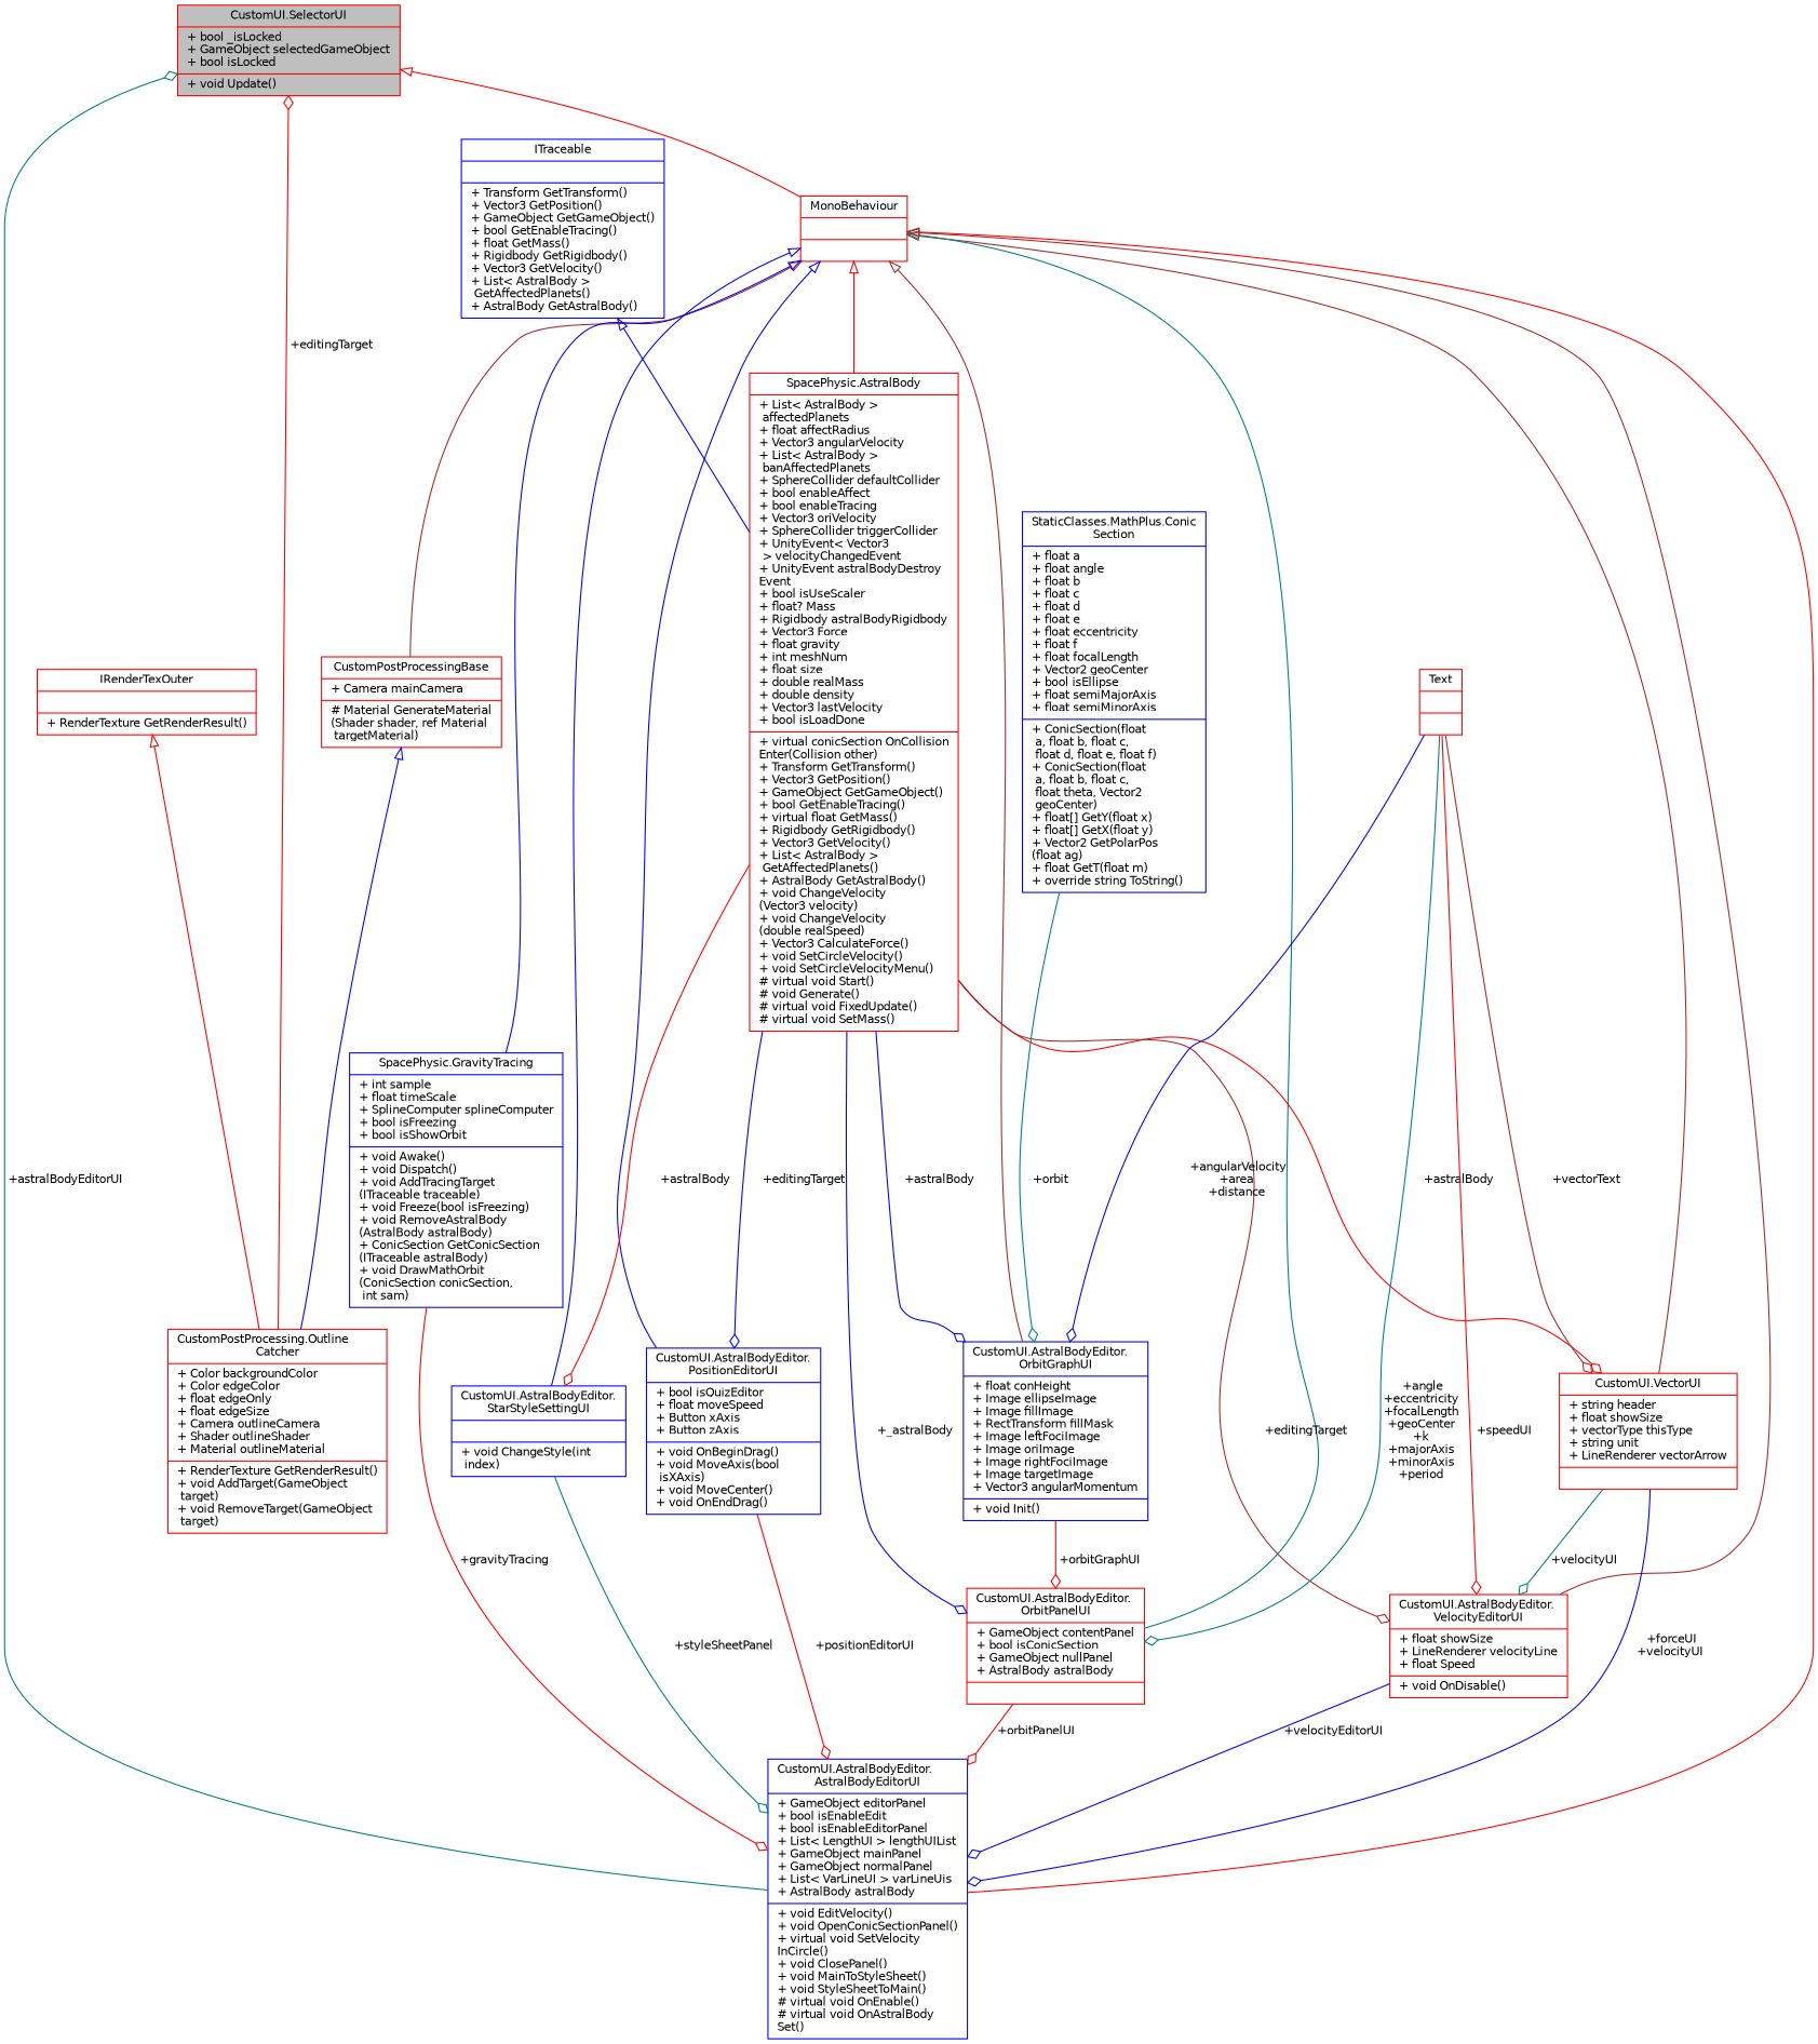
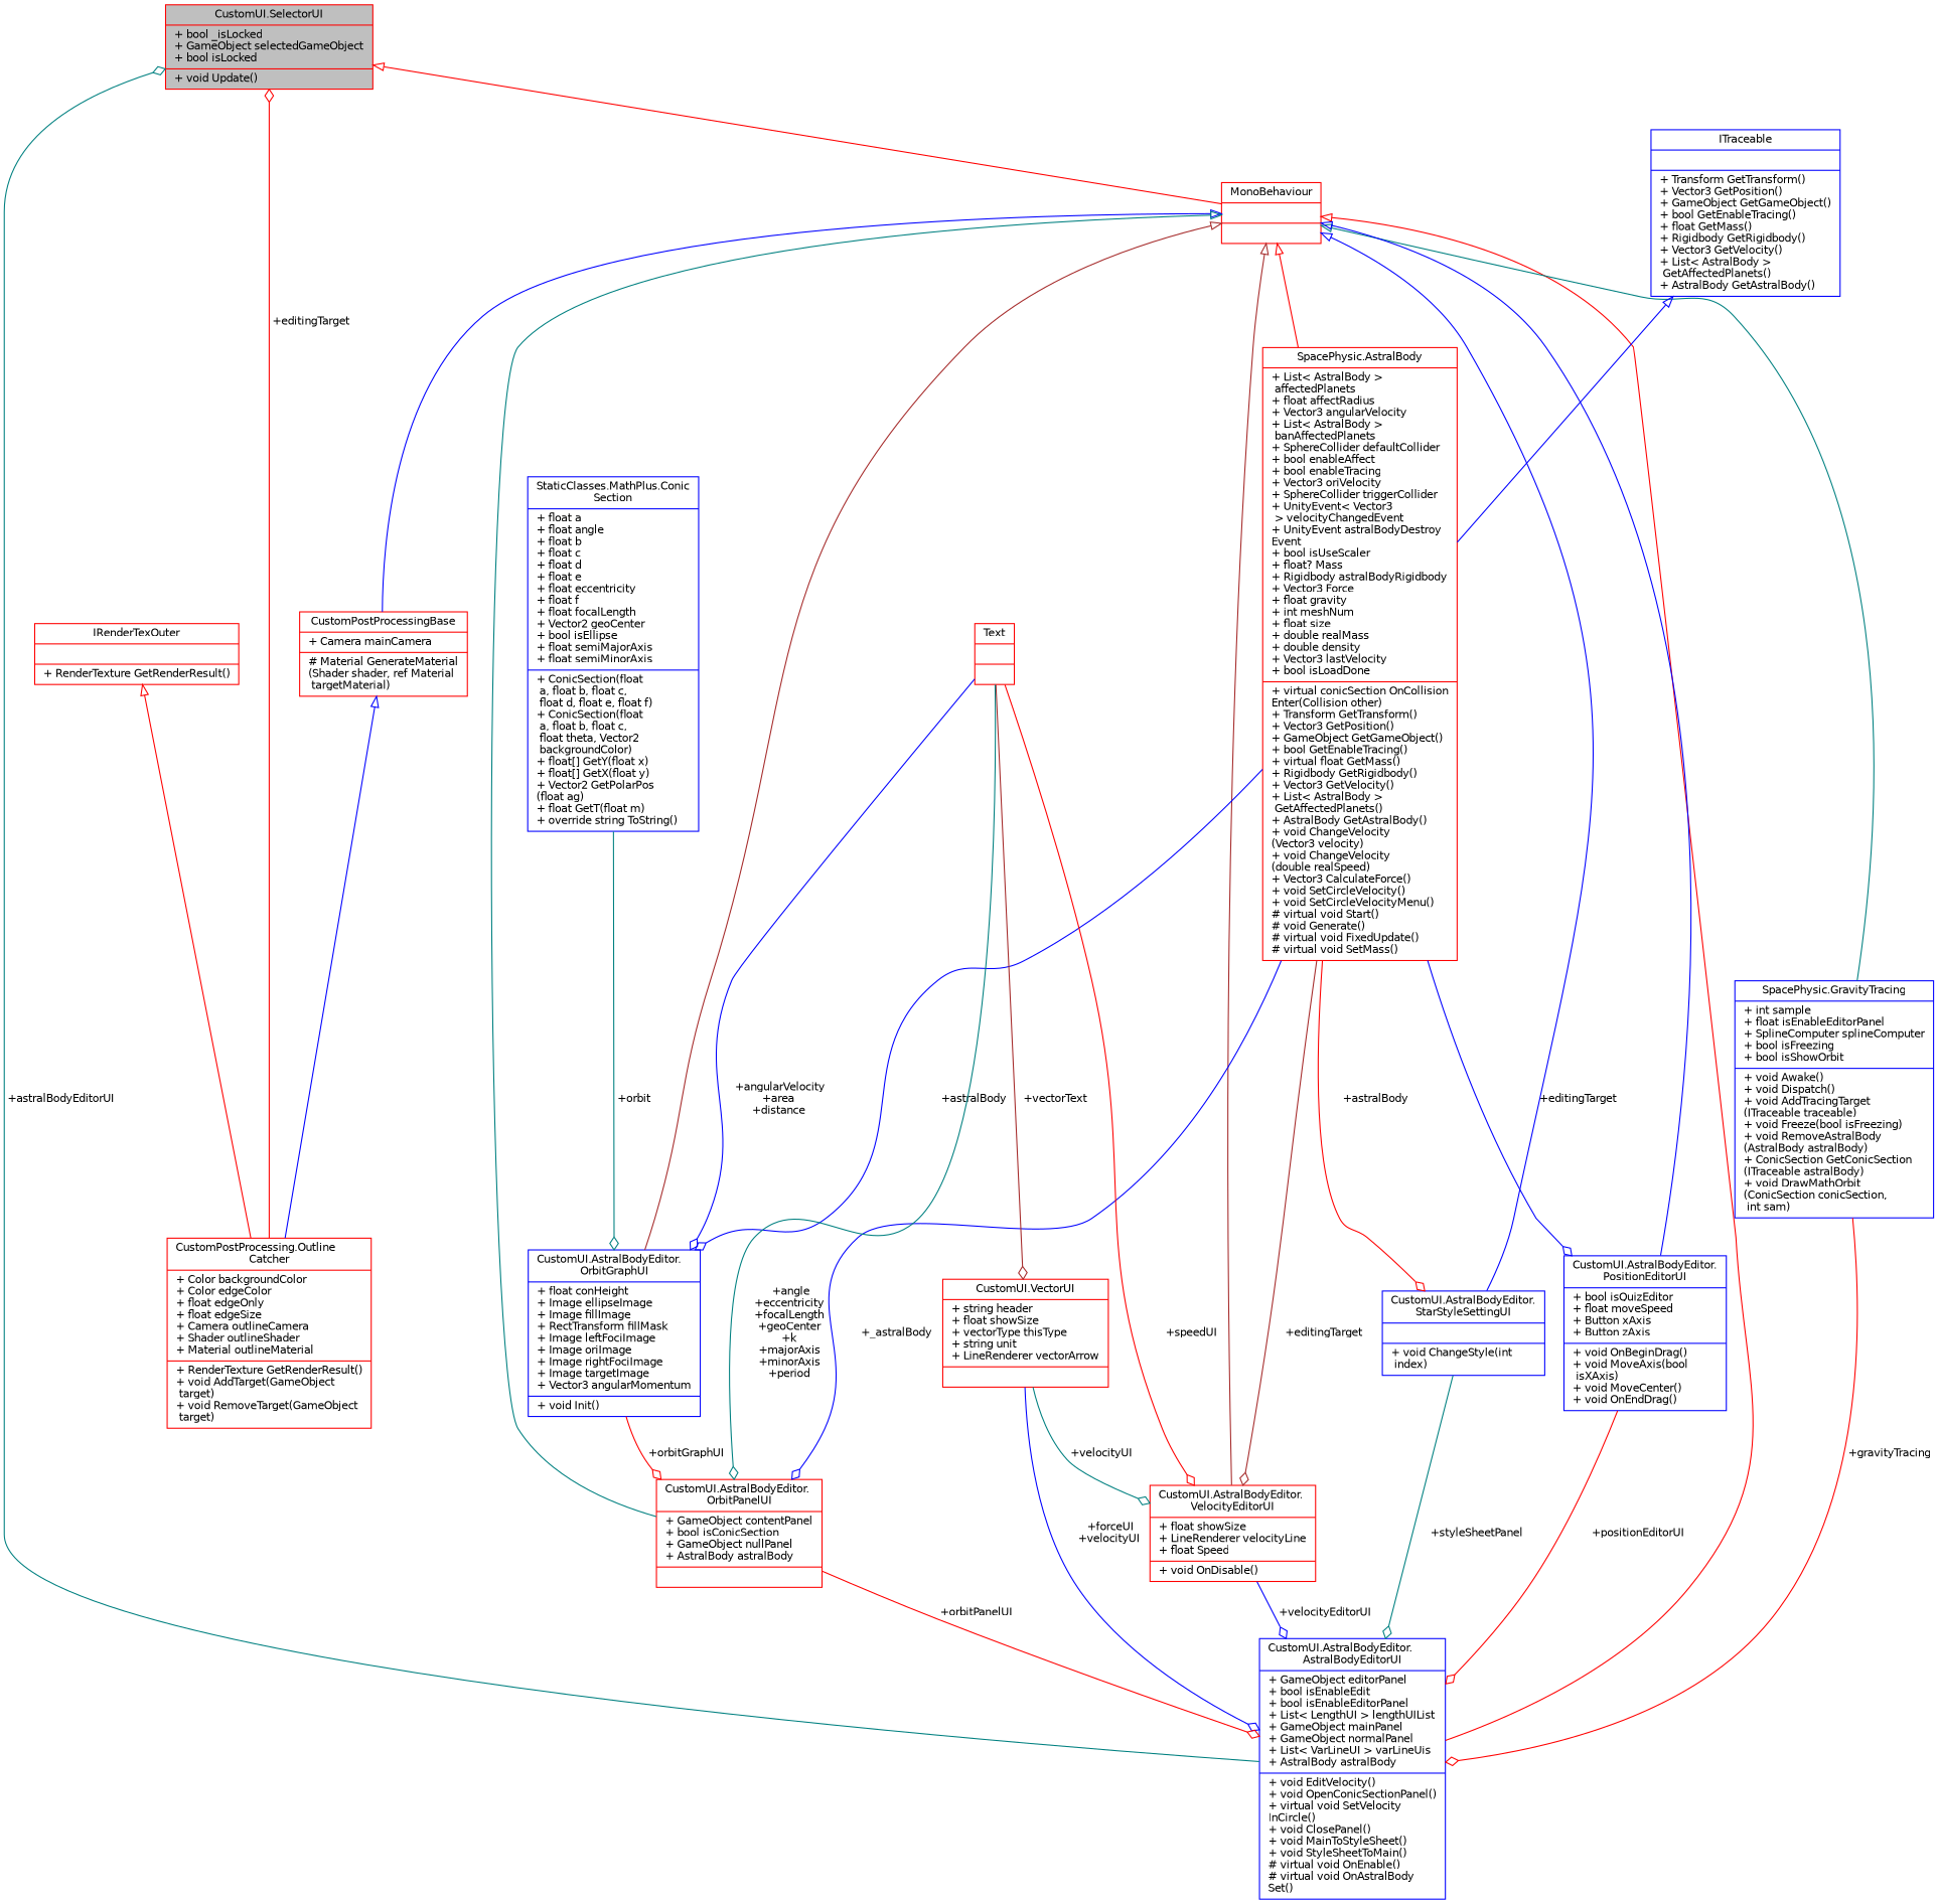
  digraph {
    node [color=red fillcolor=white fontname=Helvetica fontsize=10 shape=record style=filled]
    edge [color=red fontname=Helvetica fontsize=10 labelfontname=Helvetica labelfontsize=10 style=solid arrowhead=odiamond]
    n1 [fillcolor=grey75 fontcolor=black height=0.2 label="{CustomUI.SelectorUI\n|+ bool _isLocked\l+ GameObject selectedGameObject\l+ bool isLocked\l|+ void Update()\l}" width=0.4]
    n2 [height=0.2 label="{MonoBehaviour\n||}" width=0.4]
    n3 [height=0.2 label="{CustomPostProcessingBase\n|+ Camera mainCamera\l|# Material GenerateMaterial\l(Shader shader, ref Material\l targetMaterial)\l}" width=0.4]
    n4 [color=blue height=0.2 label="{CustomUI.AstralBodyEditor.\lAstralBodyEditorUI\n|+ GameObject editorPanel\l+ bool isEnableEdit\l+ bool isEnableEditorPanel\l+ List\< LengthUI \> lengthUIList\l+ GameObject mainPanel\l+ GameObject normalPanel\l+ List\< VarLineUI \> varLineUis\l+ AstralBody astralBody\l|+ void EditVelocity()\l+ void OpenConicSectionPanel()\l+ virtual void SetVelocity\lInCircle()\l+ void ClosePanel()\l+ void MainToStyleSheet()\l+ void StyleSheetToMain()\l# virtual void OnEnable()\l# virtual void OnAstralBody\lSet()\l}" width=0.4]
    n5 [height=0.2 label="{CustomUI.VectorUI\n|+ string header\l+ float showSize\l+ vectorType thisType\l+ string unit\l+ LineRenderer vectorArrow\l|}" width=0.4]
    n6 [height=0.2 label="{SpacePhysic.AstralBody\n|+ List\< AstralBody \>\l affectedPlanets\l+ float affectRadius\l+ Vector3 angularVelocity\l+ List\< AstralBody \>\l banAffectedPlanets\l+ SphereCollider defaultCollider\l+ bool enableAffect\l+ bool enableTracing\l+ Vector3 oriVelocity\l+ SphereCollider triggerCollider\l+ UnityEvent\< Vector3\l \> velocityChangedEvent\l+ UnityEvent astralBodyDestroy\lEvent\l+ bool isUseScaler\l+ float? Mass\l+ Rigidbody astralBodyRigidbody\l+ Vector3 Force\l+ float gravity\l+ int meshNum\l+ float size\l+ double realMass\l+ double density\l+ Vector3 lastVelocity\l+ bool isLoadDone\l|+ virtual conicSection OnCollision\lEnter(Collision other)\l+ Transform GetTransform()\l+ Vector3 GetPosition()\l+ GameObject GetGameObject()\l+ bool GetEnableTracing()\l+ virtual float GetMass()\l+ Rigidbody GetRigidbody()\l+ Vector3 GetVelocity()\l+ List\< AstralBody \>\l GetAffectedPlanets()\l+ AstralBody GetAstralBody()\l+ void ChangeVelocity\l(Vector3 velocity)\l+ void ChangeVelocity\l(double realSpeed)\l+ Vector3 CalculateForce()\l+ void SetCircleVelocity()\l+ void SetCircleVelocityMenu()\l# virtual void Start()\l# void Generate()\l# virtual void FixedUpdate()\l# virtual void SetMass()\l}" width=0.4]
-   n7 [color=blue height=0.2 label="{SpacePhysic.GravityTracing\n|+ int sample\l+ float timeScale\l+ SplineComputer splineComputer\l+ bool isFreezing\l+ bool isShowOrbit\l|+ void Awake()\l+ void Dispatch()\l+ void AddTracingTarget\l(ITraceable traceable)\l+ void Freeze(bool isFreezing)\l+ void RemoveAstralBody\l(AstralBody astralBody)\l+ ConicSection GetConicSection\l(ITraceable astralBody)\l+ void DrawMathOrbit\l(ConicSection conicSection,\l int sam)\l}" width=0.4]
+   n7 [color=blue height=0.2 label="{SpacePhysic.GravityTracing\n|+ int sample\l+ float isEnableEditorPanel\l+ SplineComputer splineComputer\l+ bool isFreezing\l+ bool isShowOrbit\l|+ void Awake()\l+ void Dispatch()\l+ void AddTracingTarget\l(ITraceable traceable)\l+ void Freeze(bool isFreezing)\l+ void RemoveAstralBody\l(AstralBody astralBody)\l+ ConicSection GetConicSection\l(ITraceable astralBody)\l+ void DrawMathOrbit\l(ConicSection conicSection,\l int sam)\l}" width=0.4]
    n8 [height=0.2 label="{CustomUI.AstralBodyEditor.\lOrbitPanelUI\n|+ GameObject contentPanel\l+ bool isConicSection\l+ GameObject nullPanel\l+ AstralBody astralBody\l|}" width=0.4]
    n9 [color=blue height=0.2 label="{CustomUI.AstralBodyEditor.\lOrbitGraphUI\n|+ float conHeight\l+ Image ellipseImage\l+ Image fillImage\l+ RectTransform fillMask\l+ Image leftFociImage\l+ Image oriImage\l+ Image rightFociImage\l+ Image targetImage\l+ Vector3 angularMomentum\l|+ void Init()\l}" width=0.4]
    n10 [color=blue height=0.2 label="{CustomUI.AstralBodyEditor.\lStarStyleSettingUI\n||+ void ChangeStyle(int\l index)\l}" width=0.4]
    n11 [height=0.2 label="{CustomUI.AstralBodyEditor.\lVelocityEditorUI\n|+ float showSize\l+ LineRenderer velocityLine\l+ float Speed\l|+ void OnDisable()\l}" width=0.4]
    n12 [color=blue height=0.2 label="{CustomUI.AstralBodyEditor.\lPositionEditorUI\n|+ bool isQuizEditor\l+ float moveSpeed\l+ Button xAxis\l+ Button zAxis\l|+ void OnBeginDrag()\l+ void MoveAxis(bool\l isXAxis)\l+ void MoveCenter()\l+ void OnEndDrag()\l}" width=0.4]
    n13 [height=0.2 label="{CustomPostProcessing.Outline\lCatcher\n|+ Color backgroundColor\l+ Color edgeColor\l+ float edgeOnly\l+ float edgeSize\l+ Camera outlineCamera\l+ Shader outlineShader\l+ Material outlineMaterial\l|+ RenderTexture GetRenderResult()\l+ void AddTarget(GameObject\l target)\l+ void RemoveTarget(GameObject\l target)\l}" width=0.4]
    n14 [height=0.2 label="{IRenderTexOuter\n||+ RenderTexture GetRenderResult()\l}" width=0.4]
    n15 [height=0.2 label="{Text\n||}" width=0.4]
    n16 [color=blue height=0.2 label="{ITraceable\n||+ Transform GetTransform()\l+ Vector3 GetPosition()\l+ GameObject GetGameObject()\l+ bool GetEnableTracing()\l+ float GetMass()\l+ Rigidbody GetRigidbody()\l+ Vector3 GetVelocity()\l+ List\< AstralBody \>\l GetAffectedPlanets()\l+ AstralBody GetAstralBody()\l}" width=0.4]
-   n17 [color=blue height=0.2 label="{StaticClasses.MathPlus.Conic\lSection\n|+ float a\l+ float angle\l+ float b\l+ float c\l+ float d\l+ float e\l+ float eccentricity\l+ float f\l+ float focalLength\l+ Vector2 geoCenter\l+ bool isEllipse\l+ float semiMajorAxis\l+ float semiMinorAxis\l|+  ConicSection(float\l a, float b, float c,\l float d, float e, float f)\l+  ConicSection(float\l a, float b, float c,\l float theta, Vector2\l geoCenter)\l+ float[] GetY(float x)\l+ float[] GetX(float y)\l+ Vector2 GetPolarPos\l(float ag)\l+ float GetT(float m)\l+ override string ToString()\l}" width=0.4]
+   n17 [color=blue height=0.2 label="{StaticClasses.MathPlus.Conic\lSection\n|+ float a\l+ float angle\l+ float b\l+ float c\l+ float d\l+ float e\l+ float eccentricity\l+ float f\l+ float focalLength\l+ Vector2 geoCenter\l+ bool isEllipse\l+ float semiMajorAxis\l+ float semiMinorAxis\l|+  ConicSection(float\l a, float b, float c,\l float d, float e, float f)\l+  ConicSection(float\l a, float b, float c,\l float theta, Vector2\l backgroundColor)\l+ float[] GetY(float x)\l+ float[] GetX(float y)\l+ Vector2 GetPolarPos\l(float ag)\l+ float GetT(float m)\l+ override string ToString()\l}" width=0.4]
    n1 -> n2 [arrowtail=onormal dir=back arrowhead=""]
-   n2 -> n3 [arrowtail=onormal color=brown dir=back arrowhead=""]
+   n2 -> n3 [arrowtail=onormal color=blue dir=back arrowhead=""]
    n2 -> n4 [arrowtail=onormal dir=back arrowhead=""]
-   n2 -> n5 [arrowtail=onormal color=brown dir=back arrowhead=""]
    n2 -> n6 [arrowtail=onormal dir=back arrowhead=""]
-   n2 -> n7 [arrowtail=onormal color=blue dir=back arrowhead=""]
+   n2 -> n7 [arrowtail=onormal color=teal dir=back arrowhead=""]
    n2 -> n8 [arrowtail=onormal color=teal dir=back arrowhead=""]
    n2 -> n9 [arrowtail=onormal color=brown dir=back arrowhead=""]
    n2 -> n10 [arrowtail=onormal color=blue dir=back arrowhead=""]
    n2 -> n11 [arrowtail=onormal color=brown dir=back arrowhead=""]
    n2 -> n12 [arrowtail=onormal color=blue dir=back arrowhead=""]
    n3 -> n13 [arrowtail=onormal color=blue dir=back arrowhead=""]
    n4 -> n1 [color=teal label=" +astralBodyEditorUI"]
    n5 -> n4 [color=blue label=" +forceUI\n+velocityUI"]
    n5 -> n11 [color=teal label=" +velocityUI"]
-   n6 -> n5 [label=" +astralBody"]
    n6 -> n8 [color=blue label=" +_astralBody"]
    n6 -> n9 [color=blue label=" +astralBody"]
    n6 -> n10 [label=" +astralBody"]
    n6 -> n11 [color=brown label=" +editingTarget"]
    n6 -> n12 [color=blue label=" +editingTarget"]
    n7 -> n4 [label=" +gravityTracing"]
    n8 -> n4 [label=" +orbitPanelUI"]
    n9 -> n8 [label=" +orbitGraphUI"]
    n10 -> n4 [color=teal label=" +styleSheetPanel"]
    n11 -> n4 [color=blue label=" +velocityEditorUI"]
    n12 -> n4 [label=" +positionEditorUI"]
    n13 -> n1 [label=" +editingTarget"]
    n14 -> n13 [arrowtail=onormal dir=back arrowhead=""]
    n15 -> n5 [color=brown label=" +vectorText"]
    n15 -> n8 [color=teal label=" +angle\n+eccentricity\n+focalLength\n+geoCenter\n+k\n+majorAxis\n+minorAxis\n+period"]
    n15 -> n9 [color=blue label=" +angularVelocity\n+area\n+distance"]
    n15 -> n11 [label=" +speedUI"]
    n16 -> n6 [arrowtail=onormal color=blue dir=back arrowhead=""]
    n17 -> n9 [color=teal label=" +orbit"]
  }
